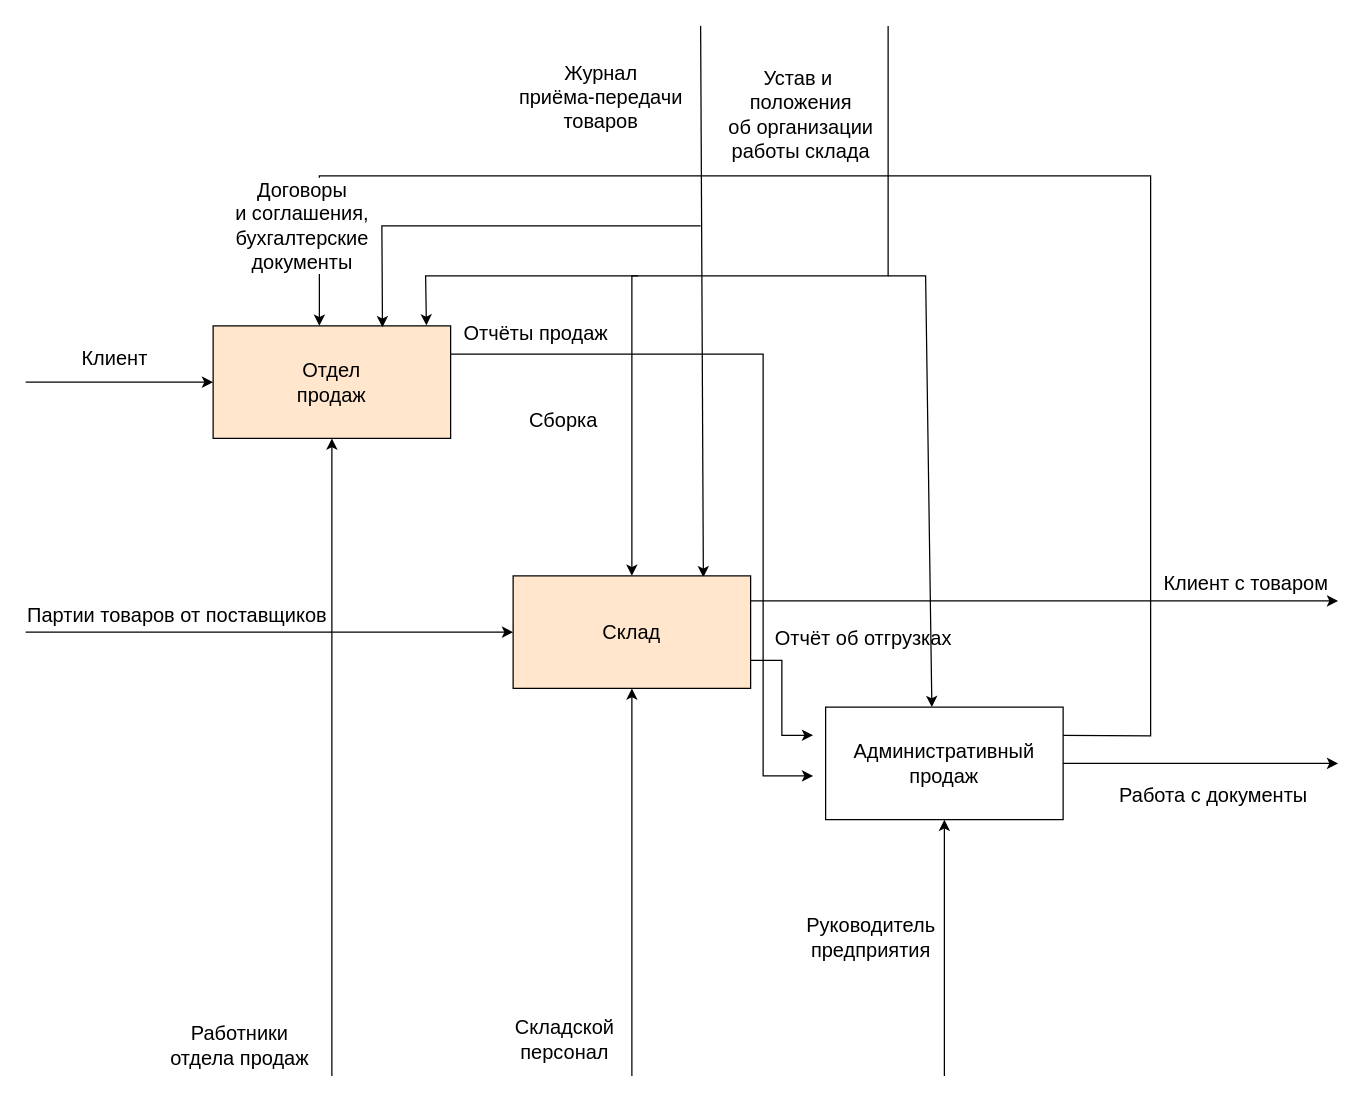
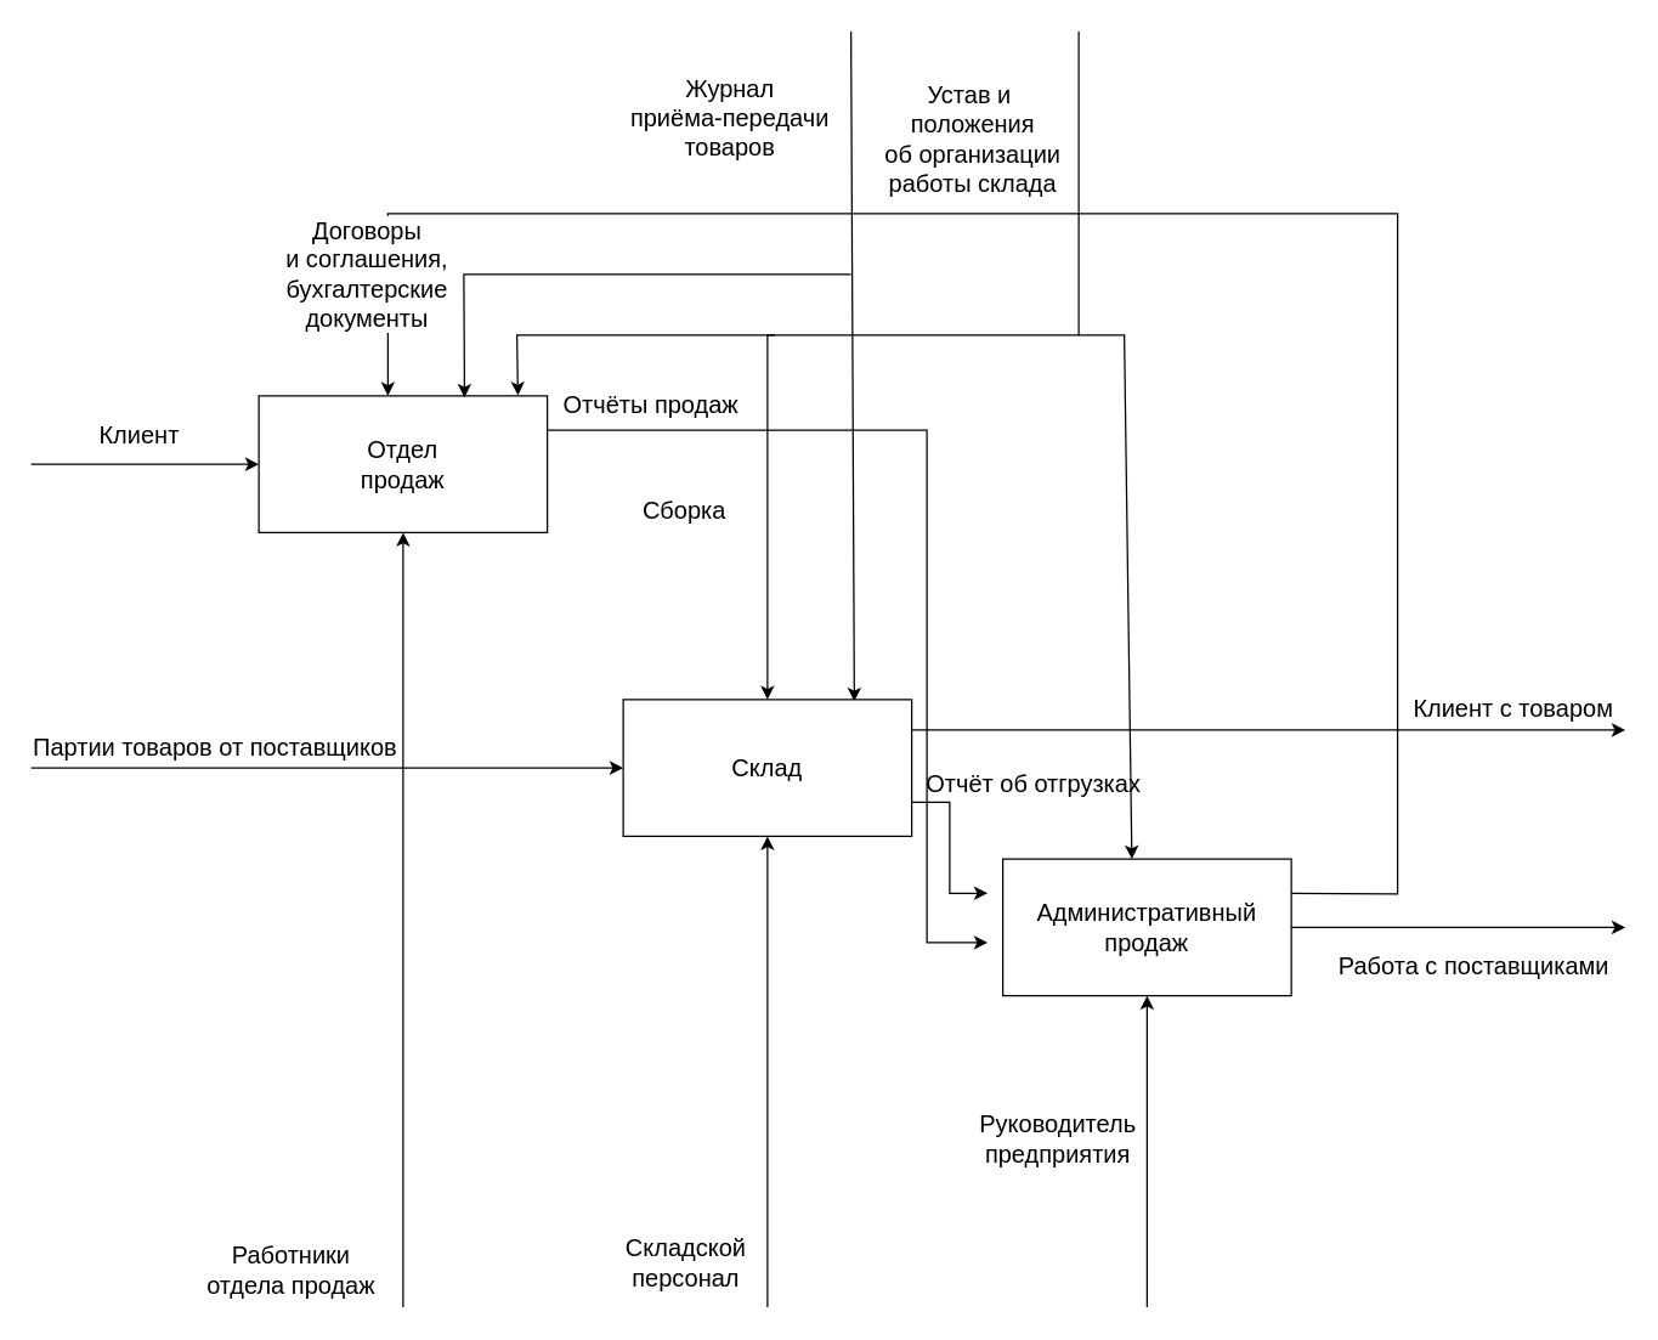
  <mxCell id="0" />
  <mxCell id="1" parent="0" />
  <mxCell id="2" value="" style="endArrow=classic;html=1;rounded=0;entryX=0;entryY=0.5;entryDx=0;entryDy=0;" parent="1" target="20" edge="1"><mxGeometry width="50" height="50" relative="1" as="geometry"><mxPoint x="20" y="305" as="sourcePoint" /><mxPoint x="0" y="300" as="targetPoint" /></mxGeometry></mxCell>
  <mxCell id="3" value="&lt;font style=&quot;font-size: 16px;&quot;&gt;Клиент&lt;/font&gt;" style="edgeLabel;html=1;align=center;verticalAlign=middle;resizable=0;points=[];" parent="2" vertex="1" connectable="0"><mxGeometry x="0.02" y="1" relative="1" as="geometry"><mxPoint x="-7" y="-19" as="offset" /></mxGeometry></mxCell>
  <mxCell id="4" value="" style="endArrow=classic;html=1;rounded=0;entryX=0;entryY=0.5;entryDx=0;entryDy=0;" parent="1" target="22" edge="1"><mxGeometry width="50" height="50" relative="1" as="geometry"><mxPoint x="20" y="505" as="sourcePoint" /><mxPoint x="200" y="450" as="targetPoint" /></mxGeometry></mxCell>
  <mxCell id="5" value="&lt;font style=&quot;font-size: 16px;&quot;&gt;Партии товаров от поставщиков&lt;/font&gt;" style="edgeLabel;html=1;align=center;verticalAlign=middle;resizable=0;points=[];" parent="4" vertex="1" connectable="0"><mxGeometry x="0.295" y="-1" relative="1" as="geometry"><mxPoint x="-133" y="-16" as="offset" /></mxGeometry></mxCell>
  <mxCell id="6" value="" style="endArrow=classic;html=1;rounded=0;entryX=0.5;entryY=1;entryDx=0;entryDy=0;" parent="1" target="22" edge="1"><mxGeometry width="50" height="50" relative="1" as="geometry"><mxPoint x="505" y="860" as="sourcePoint" /><mxPoint x="505.67" y="600" as="targetPoint" /></mxGeometry></mxCell>
  <mxCell id="7" value="&lt;font style=&quot;font-size: 16px;&quot;&gt;Складской &lt;br&gt;персонал&lt;br&gt;&lt;/font&gt;" style="edgeLabel;html=1;align=center;verticalAlign=middle;resizable=0;points=[];" parent="6" vertex="1" connectable="0"><mxGeometry x="0.307" y="3" relative="1" as="geometry"><mxPoint x="-52" y="173" as="offset" /></mxGeometry></mxCell>
  <mxCell id="8" value="" style="endArrow=classic;html=1;rounded=0;entryX=0.5;entryY=1;entryDx=0;entryDy=0;" parent="1" edge="1" target="30"><mxGeometry width="50" height="50" relative="1" as="geometry"><mxPoint x="755" y="860" as="sourcePoint" /><mxPoint x="760" y="780" as="targetPoint" /></mxGeometry></mxCell>
  <mxCell id="9" value="&lt;font style=&quot;font-size: 16px;&quot;&gt;Руководитель&lt;br&gt;предприятия&lt;br&gt;&lt;/font&gt;" style="edgeLabel;html=1;align=center;verticalAlign=middle;resizable=0;points=[];" parent="8" vertex="1" connectable="0"><mxGeometry x="0.307" y="3" relative="1" as="geometry"><mxPoint x="-57" y="22" as="offset" /></mxGeometry></mxCell>
  <mxCell id="10" value="" style="endArrow=classic;html=1;rounded=0;entryX=0.5;entryY=1;entryDx=0;entryDy=0;" parent="1" target="20" edge="1"><mxGeometry width="50" height="50" relative="1" as="geometry"><mxPoint x="265" y="860" as="sourcePoint" /><mxPoint x="360" y="660" as="targetPoint" /></mxGeometry></mxCell>
  <mxCell id="11" value="&lt;font style=&quot;font-size: 16px;&quot;&gt;Работники&lt;br&gt;отдела продаж&lt;br&gt;&lt;/font&gt;" style="edgeLabel;html=1;align=center;verticalAlign=middle;resizable=0;points=[];" parent="10" vertex="1" connectable="0"><mxGeometry x="0.307" y="3" relative="1" as="geometry"><mxPoint x="-72" y="308" as="offset" /></mxGeometry></mxCell>
  <mxCell id="12" value="" style="endArrow=none;html=1;rounded=0;startArrow=classic;startFill=1;endFill=0;exitX=0.5;exitY=0;exitDx=0;exitDy=0;entryX=1;entryY=0.25;entryDx=0;entryDy=0;" parent="1" target="30" edge="1"><mxGeometry width="50" height="50" relative="1" as="geometry"><mxPoint x="255" y="260" as="sourcePoint" /><mxPoint x="920" y="580" as="targetPoint" /><Array as="points"><mxPoint x="255" y="140" /><mxPoint x="920" y="140" /><mxPoint x="920" y="588" /></Array></mxGeometry></mxCell>
  <mxCell id="13" value="&lt;font style=&quot;font-size: 16px;&quot;&gt;Договоры&lt;br&gt;и соглашения, &lt;br&gt;бухгалтерские &lt;br&gt;документы&lt;br&gt;&lt;/font&gt;" style="edgeLabel;html=1;align=center;verticalAlign=middle;resizable=0;points=[];" parent="12" vertex="1" connectable="0"><mxGeometry x="0.307" y="3" relative="1" as="geometry"><mxPoint x="-683" y="-28" as="offset" /></mxGeometry></mxCell>
  <mxCell id="14" value="" style="endArrow=none;html=1;rounded=0;startArrow=classic;startFill=1;endFill=0;exitX=0.801;exitY=0.013;exitDx=0;exitDy=0;exitPerimeter=0;" parent="1" source="22" edge="1"><mxGeometry width="50" height="50" relative="1" as="geometry"><mxPoint x="560" y="180" as="sourcePoint" /><mxPoint x="560" y="20" as="targetPoint" /></mxGeometry></mxCell>
  <mxCell id="15" value="&lt;font style=&quot;font-size: 16px;&quot;&gt;Устав и&amp;nbsp;&lt;br&gt;положения &lt;br&gt;об&amp;nbsp;организации&lt;br&gt;работы склада&lt;br&gt;&lt;/font&gt;" style="edgeLabel;html=1;align=center;verticalAlign=middle;resizable=0;points=[];" parent="14" vertex="1" connectable="0"><mxGeometry x="0.307" y="3" relative="1" as="geometry"><mxPoint x="82" y="-83" as="offset" /></mxGeometry></mxCell>
  <mxCell id="16" value="" style="endArrow=none;html=1;rounded=0;startArrow=classic;startFill=1;endFill=0;exitX=0.5;exitY=0;exitDx=0;exitDy=0;" parent="1" source="22" edge="1"><mxGeometry width="50" height="50" relative="1" as="geometry"><mxPoint x="760" y="180" as="sourcePoint" /><mxPoint x="710" y="20" as="targetPoint" /><Array as="points"><mxPoint x="505" y="220" /><mxPoint x="710" y="220" /></Array></mxGeometry></mxCell>
  <mxCell id="17" value="&lt;font style=&quot;font-size: 16px;&quot;&gt;Журнал&lt;br&gt;приёма-передачи &lt;br&gt;товаров&lt;br&gt;&lt;/font&gt;" style="edgeLabel;html=1;align=center;verticalAlign=middle;resizable=0;points=[];" parent="16" vertex="1" connectable="0"><mxGeometry x="0.307" y="3" relative="1" as="geometry"><mxPoint x="-208" y="-141" as="offset" /></mxGeometry></mxCell>
  <mxCell id="18" value="" style="endArrow=classic;html=1;rounded=0;" parent="1" edge="1"><mxGeometry width="50" height="50" relative="1" as="geometry"><mxPoint x="600" y="480" as="sourcePoint" /><mxPoint x="1070" y="480" as="targetPoint" /></mxGeometry></mxCell>
  <mxCell id="19" value="&lt;font style=&quot;font-size: 16px;&quot;&gt;Клиент с товаром&lt;br&gt;&lt;/font&gt;" style="edgeLabel;html=1;align=center;verticalAlign=middle;resizable=0;points=[];" parent="18" vertex="1" connectable="0"><mxGeometry x="0.02" y="1" relative="1" as="geometry"><mxPoint x="155" y="-14" as="offset" /></mxGeometry></mxCell>
- <mxCell id="20" value="&lt;font style=&quot;font-size: 16px;&quot;&gt;Отдел &lt;br&gt;продаж&lt;/font&gt;" style="rounded=0;whiteSpace=wrap;html=1;fillColor=#ffe6cc;" parent="1" vertex="1"><mxGeometry x="170" y="260" width="190" height="90" as="geometry" /></mxCell>
+ <mxCell id="20" value="&lt;font style=&quot;font-size: 16px;&quot;&gt;Отдел &lt;br&gt;продаж&lt;/font&gt;" style="rounded=0;whiteSpace=wrap;html=1;" parent="1" vertex="1"><mxGeometry x="170" y="260" width="190" height="90" as="geometry" /></mxCell>
  <mxCell id="21" style="edgeStyle=orthogonalEdgeStyle;rounded=0;orthogonalLoop=1;jettySize=auto;html=1;exitX=1;exitY=0.75;exitDx=0;exitDy=0;entryX=0;entryY=0.25;entryDx=0;entryDy=0;" parent="1" source="22" edge="1"><mxGeometry relative="1" as="geometry"><Array as="points"><mxPoint x="625" y="528" /><mxPoint x="625" y="588" /></Array><mxPoint x="650" y="587.5" as="targetPoint" /></mxGeometry></mxCell>
- <mxCell id="22" value="&lt;font style=&quot;font-size: 16px;&quot;&gt;Склад&lt;/font&gt;" style="rounded=0;whiteSpace=wrap;html=1;fillColor=#ffe6cc;" parent="1" vertex="1"><mxGeometry x="410" y="460" width="190" height="90" as="geometry" /></mxCell>
+ <mxCell id="22" value="&lt;font style=&quot;font-size: 16px;&quot;&gt;Склад&lt;/font&gt;" style="rounded=0;whiteSpace=wrap;html=1;" parent="1" vertex="1"><mxGeometry x="410" y="460" width="190" height="90" as="geometry" /></mxCell>
  <mxCell id="23" value="" style="endArrow=classic;html=1;rounded=0;entryX=0.713;entryY=0.013;entryDx=0;entryDy=0;entryPerimeter=0;" parent="1" target="20" edge="1"><mxGeometry width="50" height="50" relative="1" as="geometry"><mxPoint x="560" y="180" as="sourcePoint" /><mxPoint x="300" y="250" as="targetPoint" /><Array as="points"><mxPoint x="305" y="180" /></Array></mxGeometry></mxCell>
  <mxCell id="24" value="" style="endArrow=classic;html=1;rounded=0;entryX=0.898;entryY=-0.004;entryDx=0;entryDy=0;entryPerimeter=0;" parent="1" target="20" edge="1"><mxGeometry width="50" height="50" relative="1" as="geometry"><mxPoint x="510" y="220" as="sourcePoint" /><mxPoint x="570" y="380" as="targetPoint" /><Array as="points"><mxPoint x="340" y="220" /></Array></mxGeometry></mxCell>
  <mxCell id="25" value="" style="endArrow=classic;html=1;rounded=0;entryX=0.5;entryY=0;entryDx=0;entryDy=0;" parent="1" edge="1"><mxGeometry width="50" height="50" relative="1" as="geometry"><mxPoint x="710" y="220" as="sourcePoint" /><mxPoint x="745" y="565" as="targetPoint" /><Array as="points"><mxPoint x="740" y="220" /></Array></mxGeometry></mxCell>
  <mxCell id="26" value="&lt;font style=&quot;font-size: 16px;&quot;&gt;Сборка&lt;/font&gt;" style="text;html=1;align=center;verticalAlign=middle;resizable=0;points=[];autosize=1;strokeColor=none;fillColor=none;" parent="1" vertex="1"><mxGeometry x="410" y="320" width="80" height="30" as="geometry" /></mxCell>
- <mxCell id="27" value="&lt;font style=&quot;font-size: 16px;&quot;&gt;Работа с документы&lt;/font&gt;" style="text;html=1;align=center;verticalAlign=middle;resizable=0;points=[];autosize=1;strokeColor=none;fillColor=none;" parent="1" vertex="1"><mxGeometry x="870" y="620" width="200" height="30" as="geometry" /></mxCell>
+ <mxCell id="27" value="&lt;font style=&quot;font-size: 16px;&quot;&gt;Работа с поставщиками&lt;/font&gt;" style="text;html=1;align=center;verticalAlign=middle;resizable=0;points=[];autosize=1;strokeColor=none;fillColor=none;" parent="1" vertex="1"><mxGeometry x="870" y="620" width="200" height="30" as="geometry" /></mxCell>
  <mxCell id="28" value="&lt;span style=&quot;font-size: 16px;&quot;&gt;Отчёты продаж&lt;/span&gt;" style="edgeLabel;html=1;align=center;verticalAlign=middle;resizable=0;points=[];" parent="1" vertex="1" connectable="0"><mxGeometry x="430.001" y="270.001" as="geometry"><mxPoint x="-3" y="-5" as="offset" /></mxGeometry></mxCell>
  <mxCell id="29" style="edgeStyle=orthogonalEdgeStyle;rounded=0;orthogonalLoop=1;jettySize=auto;html=1;exitX=1;exitY=0.25;exitDx=0;exitDy=0;" parent="1" source="20" edge="1"><mxGeometry relative="1" as="geometry"><Array as="points"><mxPoint x="610" y="283" /><mxPoint x="610" y="620" /><mxPoint x="650" y="620" /></Array><mxPoint x="600" y="490" as="sourcePoint" /><mxPoint x="650" y="620" as="targetPoint" /></mxGeometry></mxCell>
  <mxCell id="30" value="&lt;font style=&quot;font-size: 16px;&quot;&gt;Административный&lt;br&gt;продаж&lt;br&gt;&lt;/font&gt;" style="rounded=0;whiteSpace=wrap;html=1;" parent="1" vertex="1"><mxGeometry x="660" y="565" width="190" height="90" as="geometry" /></mxCell>
- <mxCell id="31" value="&lt;font style=&quot;font-size: 16px;&quot;&gt;Отчёт об отгрузках&lt;/font&gt;" style="text;html=1;align=center;verticalAlign=middle;resizable=0;points=[];autosize=1;strokeColor=none;fillColor=none;" parent="1" vertex="1"><mxGeometry x="610" y="495" width="160" height="30" as="geometry" /></mxCell>
+ <mxCell id="31" value="&lt;font style=&quot;font-size: 16px;&quot;&gt;Отчёт об отгрузках&lt;/font&gt;" style="text;html=1;align=center;verticalAlign=middle;resizable=0;points=[];autosize=1;strokeColor=none;fillColor=none;" parent="1" vertex="1"><mxGeometry x="600" y="500" width="160" height="30" as="geometry" /></mxCell>
  <mxCell id="32" value="" style="endArrow=classic;html=1;rounded=0;exitX=1;exitY=0.5;exitDx=0;exitDy=0;" parent="1" source="30" edge="1"><mxGeometry width="50" height="50" relative="1" as="geometry"><mxPoint x="1041" y="770" as="sourcePoint" /><mxPoint x="1070" y="610" as="targetPoint" /></mxGeometry></mxCell>
